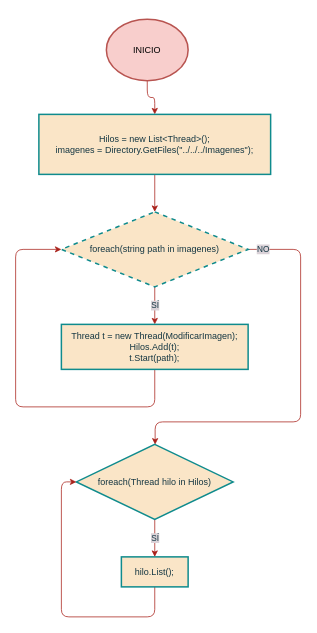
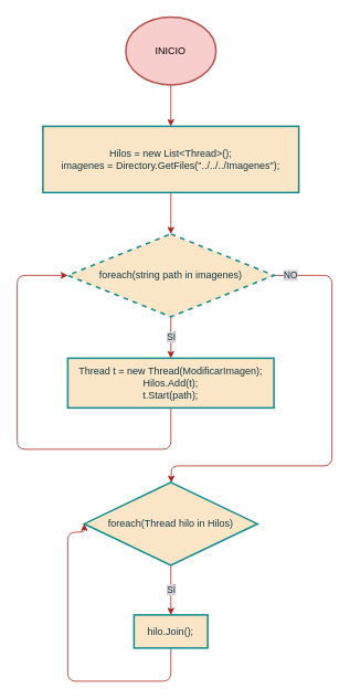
  <mxCell id="0" />
  <mxCell id="1" parent="0" />
  <mxCell id="2" value="" style="edgeStyle=orthogonalEdgeStyle;orthogonalLoop=1;jettySize=auto;html=1;fontStyle=0;horizontal=1;align=center;fontSize=12;fillColor=#FAE5C7;strokeColor=#A8201A;fontColor=#143642;labelBackgroundColor=#DAD2D8;" edge="1" parent="1" source="3" target="5"><mxGeometry relative="1" as="geometry" /></mxCell>
- <mxCell id="3" value="INICIO" style="strokeWidth=2;html=1;shape=mxgraph.flowchart.start_2;whiteSpace=wrap;fontStyle=0;horizontal=1;align=center;fontSize=12;fillColor=#f8cecc;strokeColor=#b85450;" vertex="1" parent="1"><mxGeometry x="141" y="25" width="109" height="82" as="geometry" /></mxCell>
+ <mxCell id="3" value="INICIO" style="strokeWidth=2;html=1;shape=mxgraph.flowchart.start_2;whiteSpace=wrap;fontStyle=0;horizontal=1;align=center;fontSize=12;fillColor=#f8cecc;strokeColor=#b85450;" vertex="1" parent="1"><mxGeometry x="151" y="20" width="109" height="82" as="geometry" /></mxCell>
  <mxCell id="4" value="" style="edgeStyle=orthogonalEdgeStyle;orthogonalLoop=1;jettySize=auto;html=1;strokeColor=#A8201A;fillColor=#FAE5C7;fontColor=#143642;labelBackgroundColor=#DAD2D8;" edge="1" parent="1" source="5" target="8"><mxGeometry relative="1" as="geometry" /></mxCell>
  <mxCell id="5" value="&lt;div style=&quot;font-size: 12px&quot;&gt;&lt;div&gt;Hilos = new List&amp;lt;Thread&amp;gt;();&lt;/div&gt;&lt;div&gt;imagenes = Directory.GetFiles(&quot;../../../Imagenes&quot;);&lt;/div&gt;&lt;/div&gt;" style="whiteSpace=wrap;html=1;strokeWidth=2;fontStyle=0;horizontal=1;align=center;fontSize=12;fillColor=#FAE5C7;strokeColor=#0F8B8D;fontColor=#143642;" vertex="1" parent="1"><mxGeometry x="51" y="152" width="309" height="80" as="geometry" /></mxCell>
  <mxCell id="6" value="SÍ" style="edgeStyle=orthogonalEdgeStyle;orthogonalLoop=1;jettySize=auto;html=1;strokeColor=#A8201A;fillColor=#FAE5C7;fontColor=#143642;labelBackgroundColor=#DAD2D8;" edge="1" parent="1" source="8" target="10"><mxGeometry relative="1" as="geometry" /></mxCell>
  <mxCell id="7" value="NO" style="edgeStyle=orthogonalEdgeStyle;rounded=1;orthogonalLoop=1;jettySize=auto;html=1;strokeColor=#A8201A;fillColor=#FAE5C7;fontColor=#143642;labelBackgroundColor=#DAD2D8;" edge="1" parent="1" source="8" target="12"><mxGeometry x="-0.923" relative="1" as="geometry"><Array as="points"><mxPoint x="400" y="332" /><mxPoint x="400" y="562" /><mxPoint x="206" y="562" /></Array><mxPoint as="offset" /></mxGeometry></mxCell>
  <mxCell id="8" value="foreach(string path in imagenes)" style="rhombus;whiteSpace=wrap;html=1;fontColor=#143642;fontStyle=0;strokeColor=#0F8B8D;strokeWidth=2;fillColor=#FAE5C7;dashed=1;" vertex="1" parent="1"><mxGeometry x="81" y="282" width="249" height="100" as="geometry" /></mxCell>
  <mxCell id="9" value="" style="edgeStyle=orthogonalEdgeStyle;orthogonalLoop=1;jettySize=auto;html=1;strokeColor=#A8201A;fillColor=#FAE5C7;fontColor=#143642;entryX=0;entryY=0.5;entryDx=0;entryDy=0;exitX=0.5;exitY=1;exitDx=0;exitDy=0;labelBackgroundColor=#DAD2D8;" edge="1" parent="1" source="10" target="8"><mxGeometry relative="1" as="geometry"><mxPoint x="190" y="522" as="sourcePoint" /><mxPoint x="205.5" y="562" as="targetPoint" /><Array as="points"><mxPoint x="206" y="542" /><mxPoint x="20" y="542" /><mxPoint x="20" y="332" /></Array></mxGeometry></mxCell>
  <mxCell id="10" value="&lt;div&gt;Thread t = new Thread(ModificarImagen);&lt;/div&gt;&lt;div&gt;Hilos.Add(t);&lt;/div&gt;&lt;div&gt;t.Start(path);&lt;/div&gt;" style="whiteSpace=wrap;html=1;fontColor=#143642;fontStyle=0;strokeColor=#0F8B8D;strokeWidth=2;fillColor=#FAE5C7;" vertex="1" parent="1"><mxGeometry x="81" y="432" width="249" height="60" as="geometry" /></mxCell>
  <mxCell id="11" value="SÍ" style="edgeStyle=orthogonalEdgeStyle;rounded=1;orthogonalLoop=1;jettySize=auto;html=1;strokeColor=#A8201A;fillColor=#FAE5C7;fontColor=#143642;labelBackgroundColor=#DAD2D8;" edge="1" parent="1" source="12" target="14"><mxGeometry relative="1" as="geometry" /></mxCell>
- <mxCell id="12" value="foreach(Thread hilo in Hilos)" style="rhombus;whiteSpace=wrap;html=1;fontColor=#143642;fontStyle=0;strokeColor=#0F8B8D;strokeWidth=2;fillColor=#FAE5C7;" vertex="1" parent="1"><mxGeometry x="101" y="592" width="209" height="100" as="geometry" /></mxCell>
+ <mxCell id="12" value="foreach(Thread hilo in Hilos)" style="rhombus;whiteSpace=wrap;html=1;fontColor=#143642;fontStyle=0;strokeColor=#0F8B8D;strokeWidth=2;fillColor=#FAE5C7;" vertex="1" parent="1"><mxGeometry x="101" y="582" width="209" height="100" as="geometry" /></mxCell>
  <mxCell id="13" value="" style="edgeStyle=orthogonalEdgeStyle;rounded=1;orthogonalLoop=1;jettySize=auto;html=1;strokeColor=#A8201A;fillColor=#FAE5C7;fontColor=#143642;entryX=0;entryY=0.5;entryDx=0;entryDy=0;labelBackgroundColor=#DAD2D8;" edge="1" parent="1" source="14" target="12"><mxGeometry relative="1" as="geometry"><mxPoint x="205.5" y="852" as="targetPoint" /><Array as="points"><mxPoint x="206" y="822" /><mxPoint x="81" y="822" /><mxPoint x="81" y="642" /></Array></mxGeometry></mxCell>
- <mxCell id="14" value="hilo.List();" style="whiteSpace=wrap;html=1;fontColor=#143642;fontStyle=0;strokeColor=#0F8B8D;strokeWidth=2;fillColor=#FAE5C7;" vertex="1" parent="1"><mxGeometry x="161" y="742" width="89" height="40" as="geometry" /></mxCell>
+ <mxCell id="14" value="hilo.Join();" style="whiteSpace=wrap;html=1;fontColor=#143642;fontStyle=0;strokeColor=#0F8B8D;strokeWidth=2;fillColor=#FAE5C7;" vertex="1" parent="1"><mxGeometry x="161" y="742" width="89" height="40" as="geometry" /></mxCell>
